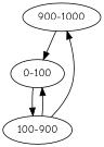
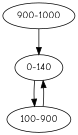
  strict digraph {
    fontname="Comic Neue"
    node [data="[id=G1.1,strand=.,density=1.000000],[id=G2.1,strand=.,density=1.000000]" fontname="Comic Neue"]
    edge [data="[id=G2.1,strand=.,density=1.000000]" fontname="Comic Neue"]
    "900-1000"
-   "0-100"
+   "0-100" [label="0-140"]
    "100-900" [data="[id=G2.1,strand=.,density=1.000000]"]
    "900-1000" -> "0-100"
    "0-100" -> "100-900"
-   "100-900" -> "900-1000"
    "100-900" -> "0-100"
  }
